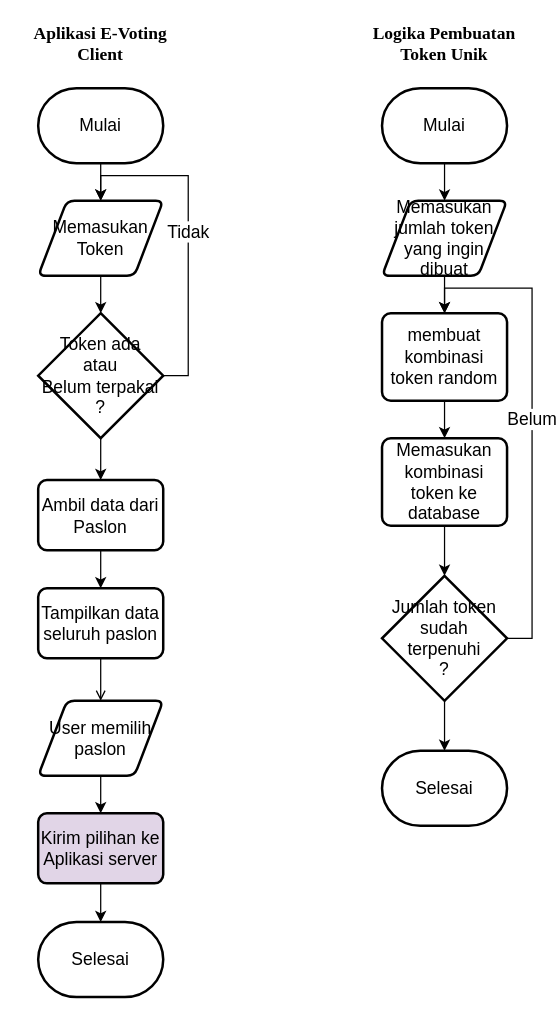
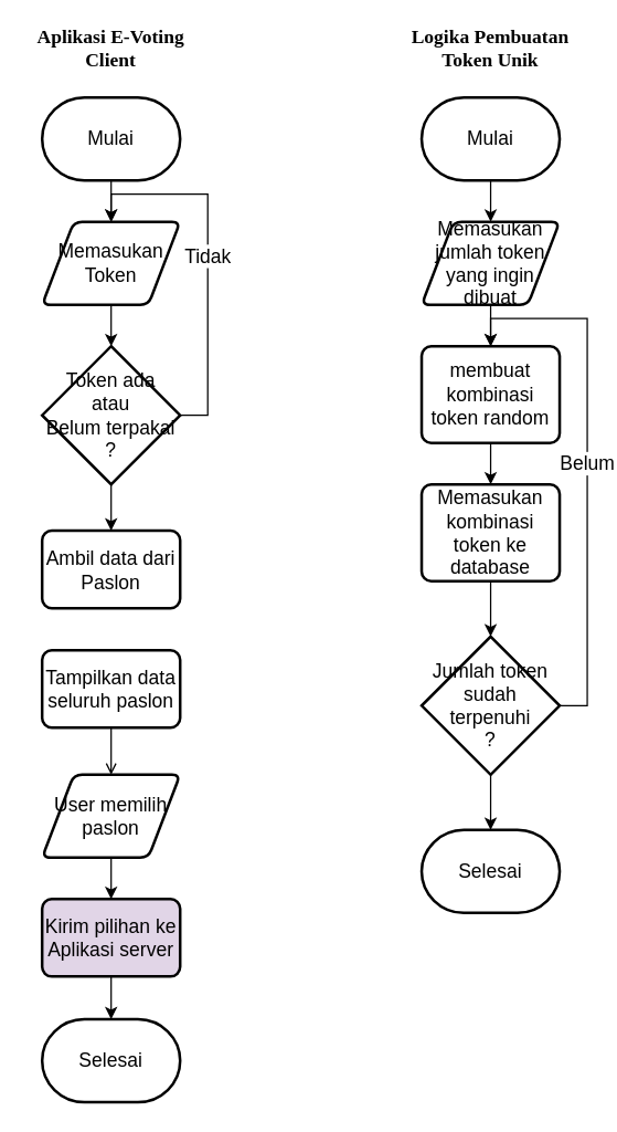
  <mxCell id="0" />
  <mxCell id="1" parent="0" />
  <mxCell id="2" value="&lt;font face=&quot;Times New Roman&quot; style=&quot;font-size: 14px;&quot;&gt;&lt;b&gt;Aplikasi E-Voting Client&lt;/b&gt;&lt;/font&gt;" style="text;html=1;strokeColor=none;fillColor=none;align=center;verticalAlign=middle;whiteSpace=wrap;rounded=0;" vertex="1" parent="1"><mxGeometry x="20" y="20" width="120" height="30" as="geometry" /></mxCell>
  <mxCell id="3" style="edgeStyle=orthogonalEdgeStyle;rounded=0;orthogonalLoop=1;jettySize=auto;html=1;exitX=0.5;exitY=1;exitDx=0;exitDy=0;fontFamily=Helvetica;fontSize=14;" edge="1" parent="1" source="4" target="9"><mxGeometry relative="1" as="geometry" /></mxCell>
  <mxCell id="4" value="&lt;font face=&quot;Helvetica&quot;&gt;Memasukan&lt;br&gt;Token&lt;/font&gt;" style="shape=parallelogram;html=1;strokeWidth=2;perimeter=parallelogramPerimeter;whiteSpace=wrap;rounded=1;arcSize=12;size=0.23;fontFamily=Times New Roman;fontSize=14;" vertex="1" parent="1"><mxGeometry x="30" y="160" width="100" height="60" as="geometry" /></mxCell>
  <mxCell id="5" style="edgeStyle=orthogonalEdgeStyle;rounded=0;orthogonalLoop=1;jettySize=auto;html=1;exitX=0.5;exitY=1;exitDx=0;exitDy=0;exitPerimeter=0;entryX=0.5;entryY=0;entryDx=0;entryDy=0;fontFamily=Helvetica;fontSize=14;" edge="1" parent="1" source="6" target="4"><mxGeometry relative="1" as="geometry" /></mxCell>
  <mxCell id="6" value="Mulai" style="strokeWidth=2;html=1;shape=mxgraph.flowchart.terminator;whiteSpace=wrap;fontFamily=Helvetica;fontSize=14;" vertex="1" parent="1"><mxGeometry x="30" y="70" width="100" height="60" as="geometry" /></mxCell>
  <mxCell id="7" value="Tidak" style="edgeStyle=orthogonalEdgeStyle;rounded=0;orthogonalLoop=1;jettySize=auto;html=1;exitX=1;exitY=0.5;exitDx=0;exitDy=0;exitPerimeter=0;entryX=0.5;entryY=0;entryDx=0;entryDy=0;fontFamily=Helvetica;fontSize=14;" edge="1" parent="1" source="9" target="4"><mxGeometry relative="1" as="geometry" /></mxCell>
  <mxCell id="8" style="edgeStyle=orthogonalEdgeStyle;rounded=0;orthogonalLoop=1;jettySize=auto;html=1;exitX=0.5;exitY=1;exitDx=0;exitDy=0;exitPerimeter=0;entryX=0.5;entryY=0;entryDx=0;entryDy=0;fontFamily=Helvetica;fontSize=14;" edge="1" parent="1" source="9" target="11"><mxGeometry relative="1" as="geometry" /></mxCell>
  <mxCell id="9" value="Token ada&lt;br&gt;atau&lt;br&gt;Belum terpakai ?" style="strokeWidth=2;html=1;shape=mxgraph.flowchart.decision;whiteSpace=wrap;fontFamily=Helvetica;fontSize=14;" vertex="1" parent="1"><mxGeometry x="30" y="250" width="100" height="100" as="geometry" /></mxCell>
- <mxCell id="10" style="edgeStyle=orthogonalEdgeStyle;rounded=0;orthogonalLoop=1;jettySize=auto;html=1;exitX=0.5;exitY=1;exitDx=0;exitDy=0;entryX=0.5;entryY=0;entryDx=0;entryDy=0;fontFamily=Helvetica;fontSize=14;" edge="1" parent="1" source="11" target="13"><mxGeometry relative="1" as="geometry" /></mxCell>
  <mxCell id="11" value="Ambil data dari Paslon" style="rounded=1;whiteSpace=wrap;html=1;absoluteArcSize=1;arcSize=14;strokeWidth=2;fontFamily=Helvetica;fontSize=14;" vertex="1" parent="1"><mxGeometry x="30" y="383.5" width="100" height="56" as="geometry" /></mxCell>
  <mxCell id="12" style="edgeStyle=orthogonalEdgeStyle;rounded=0;orthogonalLoop=1;jettySize=auto;html=1;exitX=0.5;exitY=1;exitDx=0;exitDy=0;entryX=0.5;entryY=0;entryDx=0;entryDy=0;fontFamily=Helvetica;fontSize=14;endArrow=open;" edge="1" parent="1" source="13" target="15"><mxGeometry relative="1" as="geometry" /></mxCell>
  <mxCell id="13" value="Tampilkan data seluruh paslon" style="rounded=1;whiteSpace=wrap;html=1;absoluteArcSize=1;arcSize=14;strokeWidth=2;fontFamily=Helvetica;fontSize=14;" vertex="1" parent="1"><mxGeometry x="30" y="470" width="100" height="56" as="geometry" /></mxCell>
  <mxCell id="14" style="edgeStyle=orthogonalEdgeStyle;rounded=0;orthogonalLoop=1;jettySize=auto;html=1;exitX=0.5;exitY=1;exitDx=0;exitDy=0;entryX=0.5;entryY=0;entryDx=0;entryDy=0;fontFamily=Helvetica;fontSize=14;" edge="1" parent="1" source="15" target="17"><mxGeometry relative="1" as="geometry" /></mxCell>
  <mxCell id="15" value="User memilih paslon" style="shape=parallelogram;html=1;strokeWidth=2;perimeter=parallelogramPerimeter;whiteSpace=wrap;rounded=1;arcSize=12;size=0.23;fontFamily=Helvetica;fontSize=14;" vertex="1" parent="1"><mxGeometry x="30" y="560" width="100" height="60" as="geometry" /></mxCell>
  <mxCell id="16" style="edgeStyle=orthogonalEdgeStyle;rounded=0;orthogonalLoop=1;jettySize=auto;html=1;exitX=0.5;exitY=1;exitDx=0;exitDy=0;entryX=0.5;entryY=0;entryDx=0;entryDy=0;entryPerimeter=0;fontFamily=Helvetica;fontSize=14;" edge="1" parent="1" source="17" target="18"><mxGeometry relative="1" as="geometry" /></mxCell>
  <mxCell id="17" value="Kirim pilihan ke Aplikasi server" style="rounded=1;whiteSpace=wrap;html=1;absoluteArcSize=1;arcSize=14;strokeWidth=2;fontFamily=Helvetica;fontSize=14;fillColor=#e1d5e7;" vertex="1" parent="1"><mxGeometry x="30" y="650" width="100" height="56" as="geometry" /></mxCell>
  <mxCell id="18" value="Selesai" style="strokeWidth=2;html=1;shape=mxgraph.flowchart.terminator;whiteSpace=wrap;fontFamily=Helvetica;fontSize=14;" vertex="1" parent="1"><mxGeometry x="30" y="737" width="100" height="60" as="geometry" /></mxCell>
  <mxCell id="19" style="edgeStyle=orthogonalEdgeStyle;rounded=0;orthogonalLoop=1;jettySize=auto;html=1;exitX=0.5;exitY=1;exitDx=0;exitDy=0;exitPerimeter=0;entryX=0.5;entryY=0;entryDx=0;entryDy=0;fontFamily=Helvetica;fontSize=14;" edge="1" parent="1" source="20" target="25"><mxGeometry relative="1" as="geometry" /></mxCell>
  <mxCell id="20" value="Mulai" style="strokeWidth=2;html=1;shape=mxgraph.flowchart.terminator;whiteSpace=wrap;fontFamily=Helvetica;fontSize=14;" vertex="1" parent="1"><mxGeometry x="305" y="70" width="100" height="60" as="geometry" /></mxCell>
  <mxCell id="21" value="&lt;font face=&quot;Times New Roman&quot; style=&quot;font-size: 14px;&quot;&gt;&lt;b&gt;Logika Pembuatan Token Unik&lt;/b&gt;&lt;/font&gt;" style="text;html=1;strokeColor=none;fillColor=none;align=center;verticalAlign=middle;whiteSpace=wrap;rounded=0;" vertex="1" parent="1"><mxGeometry x="295" y="20" width="120" height="30" as="geometry" /></mxCell>
  <mxCell id="22" style="edgeStyle=orthogonalEdgeStyle;rounded=0;orthogonalLoop=1;jettySize=auto;html=1;exitX=0.5;exitY=1;exitDx=0;exitDy=0;entryX=0.5;entryY=0;entryDx=0;entryDy=0;fontFamily=Helvetica;fontSize=14;" edge="1" parent="1" source="23" target="27"><mxGeometry relative="1" as="geometry" /></mxCell>
  <mxCell id="23" value="membuat kombinasi token random" style="rounded=1;whiteSpace=wrap;html=1;absoluteArcSize=1;arcSize=14;strokeWidth=2;fontFamily=Helvetica;fontSize=14;" vertex="1" parent="1"><mxGeometry x="305" y="250" width="100" height="70" as="geometry" /></mxCell>
  <mxCell id="24" style="edgeStyle=orthogonalEdgeStyle;rounded=0;orthogonalLoop=1;jettySize=auto;html=1;exitX=0.5;exitY=1;exitDx=0;exitDy=0;entryX=0.5;entryY=0;entryDx=0;entryDy=0;fontFamily=Helvetica;fontSize=14;" edge="1" parent="1" source="25" target="23"><mxGeometry relative="1" as="geometry" /></mxCell>
  <mxCell id="25" value="Memasukan jumlah token yang ingin dibuat" style="shape=parallelogram;html=1;strokeWidth=2;perimeter=parallelogramPerimeter;whiteSpace=wrap;rounded=1;arcSize=12;size=0.23;fontFamily=Helvetica;fontSize=14;" vertex="1" parent="1"><mxGeometry x="305" y="160" width="100" height="60" as="geometry" /></mxCell>
  <mxCell id="26" style="edgeStyle=orthogonalEdgeStyle;rounded=0;orthogonalLoop=1;jettySize=auto;html=1;exitX=0.5;exitY=1;exitDx=0;exitDy=0;entryX=0.5;entryY=0;entryDx=0;entryDy=0;entryPerimeter=0;fontFamily=Helvetica;fontSize=14;" edge="1" parent="1" source="27" target="30"><mxGeometry relative="1" as="geometry" /></mxCell>
  <mxCell id="27" value="Memasukan kombinasi token ke database" style="rounded=1;whiteSpace=wrap;html=1;absoluteArcSize=1;arcSize=14;strokeWidth=2;fontFamily=Helvetica;fontSize=14;" vertex="1" parent="1"><mxGeometry x="305" y="350" width="100" height="70" as="geometry" /></mxCell>
  <mxCell id="28" value="Belum" style="edgeStyle=orthogonalEdgeStyle;rounded=0;orthogonalLoop=1;jettySize=auto;html=1;exitX=1;exitY=0.5;exitDx=0;exitDy=0;exitPerimeter=0;entryX=0.5;entryY=0;entryDx=0;entryDy=0;fontFamily=Helvetica;fontSize=14;" edge="1" parent="1" source="30" target="23"><mxGeometry relative="1" as="geometry" /></mxCell>
  <mxCell id="29" style="edgeStyle=orthogonalEdgeStyle;rounded=0;orthogonalLoop=1;jettySize=auto;html=1;exitX=0.5;exitY=1;exitDx=0;exitDy=0;exitPerimeter=0;entryX=0.5;entryY=0;entryDx=0;entryDy=0;entryPerimeter=0;fontFamily=Helvetica;fontSize=14;" edge="1" parent="1" source="30" target="31"><mxGeometry relative="1" as="geometry" /></mxCell>
  <mxCell id="30" value="Jumlah token sudah terpenuhi &lt;br&gt;?" style="strokeWidth=2;html=1;shape=mxgraph.flowchart.decision;whiteSpace=wrap;fontFamily=Helvetica;fontSize=14;" vertex="1" parent="1"><mxGeometry x="305" y="460" width="100" height="100" as="geometry" /></mxCell>
  <mxCell id="31" value="Selesai" style="strokeWidth=2;html=1;shape=mxgraph.flowchart.terminator;whiteSpace=wrap;fontFamily=Helvetica;fontSize=14;" vertex="1" parent="1"><mxGeometry x="305" y="600" width="100" height="60" as="geometry" /></mxCell>
